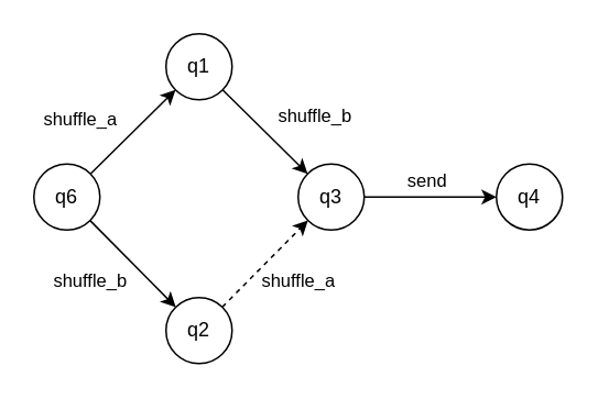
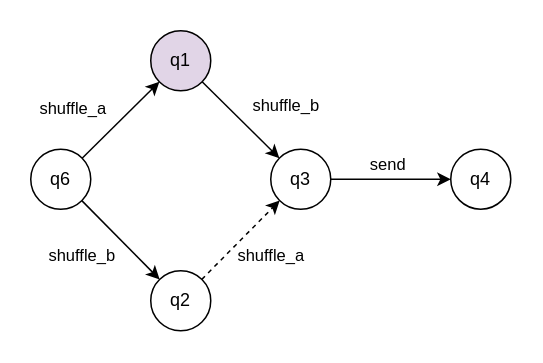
  <mxCell id="0" />
  <mxCell id="1" parent="0" />
  <mxCell id="2" style="rounded=0;orthogonalLoop=1;jettySize=auto;html=1;" parent="1" source="6" target="8" edge="1"><mxGeometry relative="1" as="geometry" /></mxCell>
  <mxCell id="3" value="shuffle_a" style="edgeLabel;html=1;align=center;verticalAlign=middle;resizable=0;points=[];" parent="2" vertex="1" connectable="0"><mxGeometry x="0.179" y="-1" relative="1" as="geometry"><mxPoint x="-38" y="-4" as="offset" /></mxGeometry></mxCell>
  <mxCell id="4" style="rounded=0;orthogonalLoop=1;jettySize=auto;html=1;" parent="1" source="6" target="10" edge="1"><mxGeometry relative="1" as="geometry" /></mxCell>
  <mxCell id="5" value="shuffle_b" style="edgeLabel;html=1;align=center;verticalAlign=middle;resizable=0;points=[];" parent="4" connectable="0" vertex="1"><mxGeometry x="-0.212" y="2" relative="1" as="geometry"><mxPoint x="-22" y="17" as="offset" /></mxGeometry></mxCell>
  <mxCell id="6" value="q6" style="ellipse;whiteSpace=wrap;html=1;aspect=fixed;" parent="1" vertex="1"><mxGeometry x="20" y="99" width="40" height="40" as="geometry" /></mxCell>
  <mxCell id="7" value="shuffle_b" style="rounded=0;orthogonalLoop=1;jettySize=auto;html=1;" parent="1" source="8" target="13" edge="1"><mxGeometry x="0.406" y="28" relative="1" as="geometry"><mxPoint as="offset" /></mxGeometry></mxCell>
- <mxCell id="8" value="q1" style="ellipse;whiteSpace=wrap;html=1;aspect=fixed;" parent="1" vertex="1"><mxGeometry x="100" y="20" width="40" height="40" as="geometry" /></mxCell>
+ <mxCell id="8" value="q1" style="ellipse;whiteSpace=wrap;html=1;aspect=fixed;fillColor=#e1d5e7;" parent="1" vertex="1"><mxGeometry x="100" y="20" width="40" height="40" as="geometry" /></mxCell>
  <mxCell id="9" style="rounded=0;orthogonalLoop=1;jettySize=auto;html=1;dashed=1;" parent="1" source="10" target="13" edge="1"><mxGeometry relative="1" as="geometry" /></mxCell>
  <mxCell id="10" value="q2" style="ellipse;whiteSpace=wrap;html=1;aspect=fixed;" parent="1" vertex="1"><mxGeometry x="100" y="180" width="40" height="40" as="geometry" /></mxCell>
  <mxCell id="11" style="edgeStyle=orthogonalEdgeStyle;rounded=0;orthogonalLoop=1;jettySize=auto;html=1;" parent="1" source="13" target="14" edge="1"><mxGeometry relative="1" as="geometry" /></mxCell>
  <mxCell id="12" value="send" style="edgeLabel;html=1;align=center;verticalAlign=middle;resizable=0;points=[];" parent="11" vertex="1" connectable="0"><mxGeometry x="0.126" y="-3" relative="1" as="geometry"><mxPoint x="-8" y="-14" as="offset" /></mxGeometry></mxCell>
  <mxCell id="13" value="q3" style="ellipse;whiteSpace=wrap;html=1;aspect=fixed;" parent="1" vertex="1"><mxGeometry x="180" y="99" width="40" height="40" as="geometry" /></mxCell>
  <mxCell id="14" value="q4" style="ellipse;whiteSpace=wrap;html=1;aspect=fixed;" parent="1" vertex="1"><mxGeometry x="300" y="98.95" width="40" height="40" as="geometry" /></mxCell>
  <mxCell id="15" value="shuffle_a" style="edgeLabel;html=1;align=center;verticalAlign=middle;resizable=0;points=[];" parent="1" connectable="0" vertex="1"><mxGeometry x="179.999" y="169.997" as="geometry" /></mxCell>
